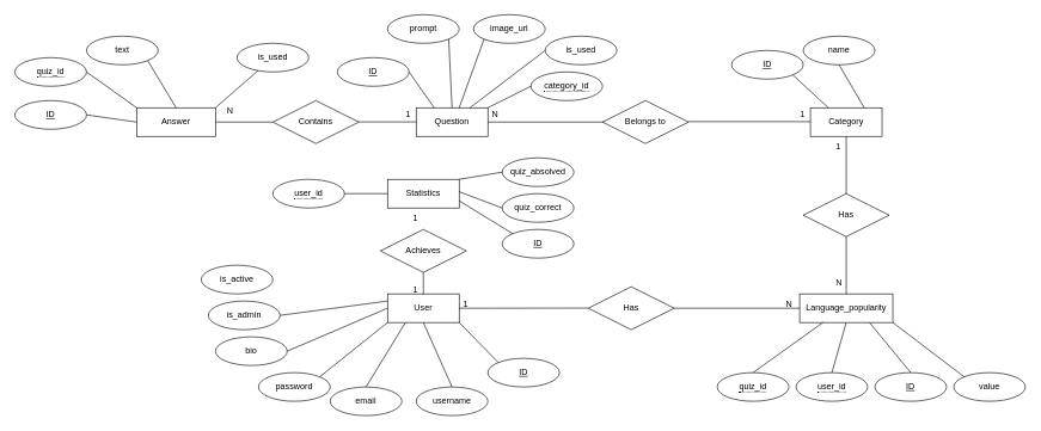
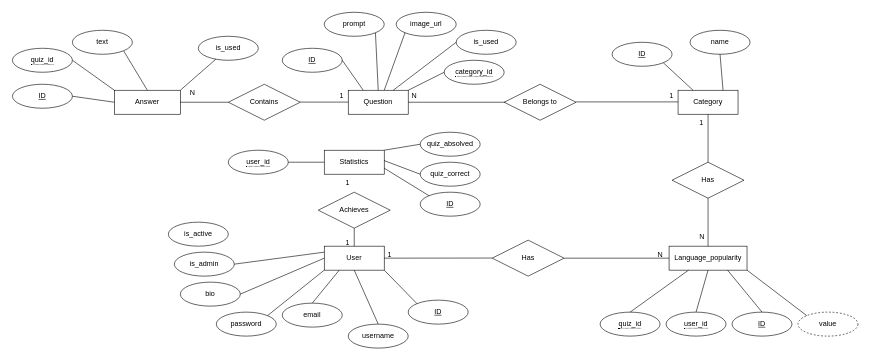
  <mxCell id="0" />
  <mxCell id="1" parent="0" />
  <mxCell id="2" value="Answer" style="rounded=0;whiteSpace=wrap;html=1;" vertex="1" parent="1"><mxGeometry x="190" y="150" width="110" height="40" as="geometry" /></mxCell>
  <mxCell id="3" value="" style="endArrow=none;html=1;rounded=0;exitX=1;exitY=0;exitDx=0;exitDy=0;" edge="1" parent="1" source="2" target="4"><mxGeometry width="50" height="50" relative="1" as="geometry"><mxPoint x="330" y="230" as="sourcePoint" /><mxPoint x="340" y="100" as="targetPoint" /></mxGeometry></mxCell>
  <mxCell id="4" value="is_used" style="ellipse;whiteSpace=wrap;html=1;" vertex="1" parent="1"><mxGeometry x="330" y="60" width="100" height="40" as="geometry" /></mxCell>
  <mxCell id="5" value="" style="endArrow=none;html=1;rounded=0;exitX=0.5;exitY=0;exitDx=0;exitDy=0;entryX=1;entryY=1;entryDx=0;entryDy=0;" edge="1" parent="1" source="2" target="6"><mxGeometry width="50" height="50" relative="1" as="geometry"><mxPoint x="330" y="230" as="sourcePoint" /><mxPoint x="221.188" y="124.171" as="targetPoint" /></mxGeometry></mxCell>
  <mxCell id="6" value="text" style="ellipse;whiteSpace=wrap;html=1;" vertex="1" parent="1"><mxGeometry x="120" y="50" width="100" height="40" as="geometry" /></mxCell>
  <mxCell id="7" value="ID" style="ellipse;whiteSpace=wrap;html=1;align=center;fontStyle=4;" vertex="1" parent="1"><mxGeometry x="20" y="140" width="100" height="40" as="geometry" /></mxCell>
  <mxCell id="8" value="" style="endArrow=none;html=1;rounded=0;exitX=1;exitY=0.5;exitDx=0;exitDy=0;" edge="1" parent="1" source="7"><mxGeometry relative="1" as="geometry"><mxPoint x="280" y="210" as="sourcePoint" /><mxPoint x="190" y="170" as="targetPoint" /></mxGeometry></mxCell>
  <mxCell id="9" value="&lt;span style=&quot;border-bottom: 1px dotted&quot;&gt;quiz_id&lt;/span&gt;" style="ellipse;whiteSpace=wrap;html=1;align=center;" vertex="1" parent="1"><mxGeometry x="20" y="80" width="100" height="40" as="geometry" /></mxCell>
  <mxCell id="10" value="" style="endArrow=none;html=1;rounded=0;exitX=1;exitY=0.5;exitDx=0;exitDy=0;entryX=0;entryY=0;entryDx=0;entryDy=0;" edge="1" parent="1" source="9" target="2"><mxGeometry relative="1" as="geometry"><mxPoint x="280" y="210" as="sourcePoint" /><mxPoint x="440" y="210" as="targetPoint" /></mxGeometry></mxCell>
  <mxCell id="11" value="Contains" style="shape=rhombus;perimeter=rhombusPerimeter;whiteSpace=wrap;html=1;align=center;" vertex="1" parent="1"><mxGeometry x="380" y="140" width="120" height="60" as="geometry" /></mxCell>
  <mxCell id="12" value="" style="endArrow=none;html=1;rounded=0;exitX=1;exitY=0.5;exitDx=0;exitDy=0;entryX=0;entryY=0.5;entryDx=0;entryDy=0;" edge="1" parent="1" source="2" target="11"><mxGeometry relative="1" as="geometry"><mxPoint x="280" y="210" as="sourcePoint" /><mxPoint x="440" y="210" as="targetPoint" /></mxGeometry></mxCell>
  <mxCell id="13" value="Question" style="whiteSpace=wrap;html=1;align=center;" vertex="1" parent="1"><mxGeometry x="580" y="150" width="100" height="40" as="geometry" /></mxCell>
  <mxCell id="14" value="" style="endArrow=none;html=1;rounded=0;exitX=1;exitY=0.5;exitDx=0;exitDy=0;entryX=0;entryY=0.5;entryDx=0;entryDy=0;" edge="1" parent="1"><mxGeometry relative="1" as="geometry"><mxPoint x="500" y="169.76" as="sourcePoint" /><mxPoint x="580" y="169.76" as="targetPoint" /></mxGeometry></mxCell>
  <mxCell id="15" value="ID" style="ellipse;whiteSpace=wrap;html=1;align=center;fontStyle=4;" vertex="1" parent="1"><mxGeometry x="470" y="80" width="100" height="40" as="geometry" /></mxCell>
  <mxCell id="16" value="prompt" style="ellipse;whiteSpace=wrap;html=1;align=center;" vertex="1" parent="1"><mxGeometry x="540" y="20" width="100" height="40" as="geometry" /></mxCell>
  <mxCell id="17" value="image_url" style="ellipse;whiteSpace=wrap;html=1;align=center;" vertex="1" parent="1"><mxGeometry x="660" y="20" width="100" height="40" as="geometry" /></mxCell>
  <mxCell id="18" value="is_used" style="ellipse;whiteSpace=wrap;html=1;align=center;" vertex="1" parent="1"><mxGeometry x="760" y="50" width="100" height="40" as="geometry" /></mxCell>
  <mxCell id="19" value="&lt;span style=&quot;border-bottom: 1px dotted&quot;&gt;category_id&lt;/span&gt;" style="ellipse;whiteSpace=wrap;html=1;align=center;" vertex="1" parent="1"><mxGeometry x="740" y="100" width="100" height="40" as="geometry" /></mxCell>
  <mxCell id="20" value="" style="endArrow=none;html=1;rounded=0;exitX=1;exitY=0.5;exitDx=0;exitDy=0;entryX=0.25;entryY=0;entryDx=0;entryDy=0;" edge="1" parent="1" source="15" target="13"><mxGeometry relative="1" as="geometry"><mxPoint x="560" y="110" as="sourcePoint" /><mxPoint x="720" y="110" as="targetPoint" /></mxGeometry></mxCell>
  <mxCell id="21" value="" style="endArrow=none;html=1;rounded=0;exitX=1;exitY=1;exitDx=0;exitDy=0;entryX=0.5;entryY=0;entryDx=0;entryDy=0;" edge="1" parent="1" source="16" target="13"><mxGeometry relative="1" as="geometry"><mxPoint x="560" y="110" as="sourcePoint" /><mxPoint x="720" y="110" as="targetPoint" /></mxGeometry></mxCell>
  <mxCell id="22" value="" style="endArrow=none;html=1;rounded=0;exitX=0;exitY=1;exitDx=0;exitDy=0;" edge="1" parent="1" source="17"><mxGeometry relative="1" as="geometry"><mxPoint x="560" y="110" as="sourcePoint" /><mxPoint x="640" y="150" as="targetPoint" /></mxGeometry></mxCell>
  <mxCell id="23" value="" style="endArrow=none;html=1;rounded=0;exitX=0;exitY=0.5;exitDx=0;exitDy=0;entryX=0.75;entryY=0;entryDx=0;entryDy=0;" edge="1" parent="1" source="18" target="13"><mxGeometry relative="1" as="geometry"><mxPoint x="560" y="110" as="sourcePoint" /><mxPoint x="720" y="110" as="targetPoint" /></mxGeometry></mxCell>
  <mxCell id="24" value="" style="endArrow=none;html=1;rounded=0;exitX=0;exitY=0.5;exitDx=0;exitDy=0;entryX=1;entryY=0;entryDx=0;entryDy=0;" edge="1" parent="1" source="19" target="13"><mxGeometry relative="1" as="geometry"><mxPoint x="560" y="110" as="sourcePoint" /><mxPoint x="720" y="110" as="targetPoint" /></mxGeometry></mxCell>
  <mxCell id="25" value="1" style="text;strokeColor=none;fillColor=none;spacingLeft=4;spacingRight=4;overflow=hidden;rotatable=0;points=[[0,0.5],[1,0.5]];portConstraint=eastwest;fontSize=12;whiteSpace=wrap;html=1;" vertex="1" parent="1"><mxGeometry x="560" y="145" width="40" height="30" as="geometry" /></mxCell>
  <mxCell id="26" value="N" style="text;strokeColor=none;fillColor=none;spacingLeft=4;spacingRight=4;overflow=hidden;rotatable=0;points=[[0,0.5],[1,0.5]];portConstraint=eastwest;fontSize=12;whiteSpace=wrap;html=1;" vertex="1" parent="1"><mxGeometry x="310" y="140" width="40" height="30" as="geometry" /></mxCell>
  <mxCell id="27" value="" style="endArrow=none;html=1;rounded=0;exitX=1;exitY=0.5;exitDx=0;exitDy=0;" edge="1" parent="1" source="13"><mxGeometry relative="1" as="geometry"><mxPoint x="800" y="110" as="sourcePoint" /><mxPoint x="850" y="170" as="targetPoint" /></mxGeometry></mxCell>
  <mxCell id="28" value="Belongs to" style="shape=rhombus;perimeter=rhombusPerimeter;whiteSpace=wrap;html=1;align=center;" vertex="1" parent="1"><mxGeometry x="840" y="140" width="120" height="60" as="geometry" /></mxCell>
  <mxCell id="29" value="Category" style="whiteSpace=wrap;html=1;align=center;" vertex="1" parent="1"><mxGeometry x="1130" y="150" width="100" height="40" as="geometry" /></mxCell>
  <mxCell id="30" value="1" style="text;strokeColor=none;fillColor=none;spacingLeft=4;spacingRight=4;overflow=hidden;rotatable=0;points=[[0,0.5],[1,0.5]];portConstraint=eastwest;fontSize=12;whiteSpace=wrap;html=1;" vertex="1" parent="1"><mxGeometry x="1110" y="145" width="40" height="30" as="geometry" /></mxCell>
  <mxCell id="31" value="N" style="text;strokeColor=none;fillColor=none;spacingLeft=4;spacingRight=4;overflow=hidden;rotatable=0;points=[[0,0.5],[1,0.5]];portConstraint=eastwest;fontSize=12;whiteSpace=wrap;html=1;" vertex="1" parent="1"><mxGeometry x="680" y="145" width="40" height="30" as="geometry" /></mxCell>
  <mxCell id="32" value="" style="endArrow=none;html=1;rounded=0;exitX=1;exitY=0.5;exitDx=0;exitDy=0;" edge="1" parent="1"><mxGeometry relative="1" as="geometry"><mxPoint x="960" y="169.43" as="sourcePoint" /><mxPoint x="1130" y="169.43" as="targetPoint" /></mxGeometry></mxCell>
  <mxCell id="33" value="ID" style="ellipse;whiteSpace=wrap;html=1;align=center;fontStyle=4;" vertex="1" parent="1"><mxGeometry x="1020" y="70" width="100" height="40" as="geometry" /></mxCell>
- <mxCell id="34" value="name" style="ellipse;whiteSpace=wrap;html=1;align=center;" vertex="1" parent="1"><mxGeometry x="1120" y="50" width="100" height="40" as="geometry" /></mxCell>
+ <mxCell id="34" value="name" style="ellipse;whiteSpace=wrap;html=1;align=center;" vertex="1" parent="1"><mxGeometry x="1150" y="50" width="100" height="40" as="geometry" /></mxCell>
  <mxCell id="35" value="" style="endArrow=none;html=1;rounded=0;exitX=0.75;exitY=0;exitDx=0;exitDy=0;entryX=0.5;entryY=1;entryDx=0;entryDy=0;" edge="1" parent="1" source="29" target="34"><mxGeometry relative="1" as="geometry"><mxPoint x="1040" y="130" as="sourcePoint" /><mxPoint x="1200" y="130" as="targetPoint" /></mxGeometry></mxCell>
  <mxCell id="36" value="" style="endArrow=none;html=1;rounded=0;exitX=1;exitY=1;exitDx=0;exitDy=0;entryX=0.25;entryY=0;entryDx=0;entryDy=0;" edge="1" parent="1" source="33" target="29"><mxGeometry relative="1" as="geometry"><mxPoint x="1040" y="130" as="sourcePoint" /><mxPoint x="1200" y="130" as="targetPoint" /></mxGeometry></mxCell>
  <mxCell id="37" value="Language_popularity" style="whiteSpace=wrap;html=1;align=center;" vertex="1" parent="1"><mxGeometry x="1115" y="410" width="130" height="40" as="geometry" /></mxCell>
  <mxCell id="38" value="ID" style="ellipse;whiteSpace=wrap;html=1;align=center;fontStyle=4;" vertex="1" parent="1"><mxGeometry x="1220" y="520" width="100" height="40" as="geometry" /></mxCell>
  <mxCell id="39" value="" style="endArrow=none;html=1;rounded=0;exitX=0.75;exitY=1;exitDx=0;exitDy=0;entryX=0.5;entryY=0;entryDx=0;entryDy=0;" edge="1" parent="1" source="37" target="38"><mxGeometry relative="1" as="geometry"><mxPoint x="1060" y="510" as="sourcePoint" /><mxPoint x="1220" y="510" as="targetPoint" /></mxGeometry></mxCell>
  <mxCell id="40" value="&lt;span style=&quot;border-bottom: 1px dotted&quot;&gt;user_id&lt;/span&gt;" style="ellipse;whiteSpace=wrap;html=1;align=center;" vertex="1" parent="1"><mxGeometry x="1110" y="520" width="100" height="40" as="geometry" /></mxCell>
  <mxCell id="41" value="&lt;span style=&quot;border-bottom: 1px dotted&quot;&gt;quiz_id&lt;/span&gt;" style="ellipse;whiteSpace=wrap;html=1;align=center;" vertex="1" parent="1"><mxGeometry x="1000" y="520" width="100" height="40" as="geometry" /></mxCell>
- <mxCell id="42" value="value" style="ellipse;whiteSpace=wrap;html=1;align=center;" vertex="1" parent="1"><mxGeometry x="1330" y="520" width="100" height="40" as="geometry" /></mxCell>
+ <mxCell id="42" value="value" style="ellipse;whiteSpace=wrap;html=1;align=center;dashed=1;" vertex="1" parent="1"><mxGeometry x="1330" y="520" width="100" height="40" as="geometry" /></mxCell>
  <mxCell id="43" value="" style="endArrow=none;html=1;rounded=0;exitX=0.5;exitY=1;exitDx=0;exitDy=0;entryX=0.5;entryY=0;entryDx=0;entryDy=0;" edge="1" parent="1" source="37" target="40"><mxGeometry relative="1" as="geometry"><mxPoint x="1080" y="480" as="sourcePoint" /><mxPoint x="1240" y="480" as="targetPoint" /></mxGeometry></mxCell>
  <mxCell id="44" value="" style="endArrow=none;html=1;rounded=0;exitX=0.25;exitY=1;exitDx=0;exitDy=0;entryX=0.5;entryY=0;entryDx=0;entryDy=0;" edge="1" parent="1" source="37" target="41"><mxGeometry relative="1" as="geometry"><mxPoint x="1080" y="480" as="sourcePoint" /><mxPoint x="1240" y="480" as="targetPoint" /></mxGeometry></mxCell>
  <mxCell id="45" value="" style="endArrow=none;html=1;rounded=0;exitX=1;exitY=1;exitDx=0;exitDy=0;entryX=0;entryY=0;entryDx=0;entryDy=0;" edge="1" parent="1" source="37" target="42"><mxGeometry relative="1" as="geometry"><mxPoint x="1120" y="480" as="sourcePoint" /><mxPoint x="1280" y="480" as="targetPoint" /></mxGeometry></mxCell>
  <mxCell id="46" value="Has" style="shape=rhombus;perimeter=rhombusPerimeter;whiteSpace=wrap;html=1;align=center;" vertex="1" parent="1"><mxGeometry x="1120" y="270" width="120" height="60" as="geometry" /></mxCell>
  <mxCell id="47" value="" style="endArrow=none;html=1;rounded=0;exitX=0.5;exitY=1;exitDx=0;exitDy=0;entryX=0.5;entryY=0;entryDx=0;entryDy=0;" edge="1" parent="1" source="29" target="46"><mxGeometry relative="1" as="geometry"><mxPoint x="1110" y="330" as="sourcePoint" /><mxPoint x="1270" y="330" as="targetPoint" /></mxGeometry></mxCell>
  <mxCell id="48" value="" style="endArrow=none;html=1;rounded=0;entryX=0.5;entryY=0;entryDx=0;entryDy=0;" edge="1" parent="1" target="37"><mxGeometry relative="1" as="geometry"><mxPoint x="1180" y="330" as="sourcePoint" /><mxPoint x="1270" y="330" as="targetPoint" /></mxGeometry></mxCell>
  <mxCell id="49" value="1" style="text;strokeColor=none;fillColor=none;spacingLeft=4;spacingRight=4;overflow=hidden;rotatable=0;points=[[0,0.5],[1,0.5]];portConstraint=eastwest;fontSize=12;whiteSpace=wrap;html=1;" vertex="1" parent="1"><mxGeometry x="1160" y="190" width="40" height="30" as="geometry" /></mxCell>
  <mxCell id="50" value="N" style="text;strokeColor=none;fillColor=none;spacingLeft=4;spacingRight=4;overflow=hidden;rotatable=0;points=[[0,0.5],[1,0.5]];portConstraint=eastwest;fontSize=12;whiteSpace=wrap;html=1;" vertex="1" parent="1"><mxGeometry x="1160" y="380" width="40" height="30" as="geometry" /></mxCell>
  <mxCell id="51" value="User" style="whiteSpace=wrap;html=1;align=center;" vertex="1" parent="1"><mxGeometry x="540" y="410" width="100" height="40" as="geometry" /></mxCell>
  <mxCell id="52" value="Has" style="shape=rhombus;perimeter=rhombusPerimeter;whiteSpace=wrap;html=1;align=center;" vertex="1" parent="1"><mxGeometry x="820" y="400" width="120" height="60" as="geometry" /></mxCell>
  <mxCell id="53" value="" style="endArrow=none;html=1;rounded=0;exitX=1;exitY=0.5;exitDx=0;exitDy=0;entryX=0;entryY=0.5;entryDx=0;entryDy=0;" edge="1" parent="1" source="52" target="37"><mxGeometry relative="1" as="geometry"><mxPoint x="820" y="410" as="sourcePoint" /><mxPoint x="980" y="410" as="targetPoint" /></mxGeometry></mxCell>
  <mxCell id="54" value="" style="endArrow=none;html=1;rounded=0;exitX=1;exitY=0.5;exitDx=0;exitDy=0;entryX=0;entryY=0.5;entryDx=0;entryDy=0;" edge="1" parent="1" source="51"><mxGeometry relative="1" as="geometry"><mxPoint x="645" y="429.8" as="sourcePoint" /><mxPoint x="820" y="429.8" as="targetPoint" /></mxGeometry></mxCell>
  <mxCell id="55" value="N" style="text;strokeColor=none;fillColor=none;spacingLeft=4;spacingRight=4;overflow=hidden;rotatable=0;points=[[0,0.5],[1,0.5]];portConstraint=eastwest;fontSize=12;whiteSpace=wrap;html=1;" vertex="1" parent="1"><mxGeometry x="1090" y="410" width="40" height="30" as="geometry" /></mxCell>
  <mxCell id="56" value="1" style="text;strokeColor=none;fillColor=none;spacingLeft=4;spacingRight=4;overflow=hidden;rotatable=0;points=[[0,0.5],[1,0.5]];portConstraint=eastwest;fontSize=12;whiteSpace=wrap;html=1;" vertex="1" parent="1"><mxGeometry x="640" y="410" width="40" height="30" as="geometry" /></mxCell>
  <mxCell id="57" value="ID" style="ellipse;whiteSpace=wrap;html=1;align=center;fontStyle=4;" vertex="1" parent="1"><mxGeometry x="680" y="500" width="100" height="40" as="geometry" /></mxCell>
  <mxCell id="58" value="username" style="ellipse;whiteSpace=wrap;html=1;align=center;" vertex="1" parent="1"><mxGeometry x="580" y="540" width="100" height="40" as="geometry" /></mxCell>
- <mxCell id="59" value="email" style="ellipse;whiteSpace=wrap;html=1;align=center;" vertex="1" parent="1"><mxGeometry x="460" y="540" width="100" height="40" as="geometry" /></mxCell>
+ <mxCell id="59" value="email" style="ellipse;whiteSpace=wrap;html=1;align=center;" vertex="1" parent="1"><mxGeometry x="470" y="505" width="100" height="40" as="geometry" /></mxCell>
  <mxCell id="60" value="password" style="ellipse;whiteSpace=wrap;html=1;align=center;" vertex="1" parent="1"><mxGeometry x="360" y="520" width="100" height="40" as="geometry" /></mxCell>
  <mxCell id="61" value="bio" style="ellipse;whiteSpace=wrap;html=1;align=center;" vertex="1" parent="1"><mxGeometry x="300" y="470" width="100" height="40" as="geometry" /></mxCell>
  <mxCell id="62" value="quiz_correct" style="ellipse;whiteSpace=wrap;html=1;align=center;" vertex="1" parent="1"><mxGeometry x="700" y="270" width="100" height="40" as="geometry" /></mxCell>
  <mxCell id="63" value="quiz_absolved" style="ellipse;whiteSpace=wrap;html=1;align=center;" vertex="1" parent="1"><mxGeometry x="700" y="220" width="100" height="40" as="geometry" /></mxCell>
  <mxCell id="64" value="Statistics" style="whiteSpace=wrap;html=1;align=center;" vertex="1" parent="1"><mxGeometry x="540" y="250" width="100" height="40" as="geometry" /></mxCell>
  <mxCell id="65" value="ID" style="ellipse;whiteSpace=wrap;html=1;align=center;fontStyle=4;" vertex="1" parent="1"><mxGeometry x="700" y="320" width="100" height="40" as="geometry" /></mxCell>
  <mxCell id="66" value="&lt;span style=&quot;border-bottom: 1px dotted&quot;&gt;user_id&lt;/span&gt;" style="ellipse;whiteSpace=wrap;html=1;align=center;" vertex="1" parent="1"><mxGeometry x="380" y="250" width="100" height="40" as="geometry" /></mxCell>
  <mxCell id="67" value="" style="endArrow=none;html=1;rounded=0;exitX=1;exitY=0.5;exitDx=0;exitDy=0;entryX=0;entryY=0.5;entryDx=0;entryDy=0;" edge="1" parent="1" source="66" target="64"><mxGeometry relative="1" as="geometry"><mxPoint x="490" y="340" as="sourcePoint" /><mxPoint x="650" y="340" as="targetPoint" /></mxGeometry></mxCell>
  <mxCell id="68" value="" style="endArrow=none;html=1;rounded=0;exitX=0;exitY=0.5;exitDx=0;exitDy=0;entryX=1;entryY=0;entryDx=0;entryDy=0;" edge="1" parent="1" source="63" target="64"><mxGeometry relative="1" as="geometry"><mxPoint x="490" y="340" as="sourcePoint" /><mxPoint x="650" y="340" as="targetPoint" /></mxGeometry></mxCell>
  <mxCell id="69" value="" style="endArrow=none;html=1;rounded=0;exitX=0.996;exitY=0.43;exitDx=0;exitDy=0;exitPerimeter=0;entryX=0;entryY=0.5;entryDx=0;entryDy=0;" edge="1" parent="1" source="64" target="62"><mxGeometry relative="1" as="geometry"><mxPoint x="490" y="340" as="sourcePoint" /><mxPoint x="650" y="340" as="targetPoint" /></mxGeometry></mxCell>
  <mxCell id="70" value="" style="endArrow=none;html=1;rounded=0;exitX=1;exitY=0.75;exitDx=0;exitDy=0;entryX=0;entryY=0;entryDx=0;entryDy=0;" edge="1" parent="1" source="64" target="65"><mxGeometry relative="1" as="geometry"><mxPoint x="490" y="340" as="sourcePoint" /><mxPoint x="650" y="340" as="targetPoint" /></mxGeometry></mxCell>
  <mxCell id="71" value="Achieves" style="shape=rhombus;perimeter=rhombusPerimeter;whiteSpace=wrap;html=1;align=center;" vertex="1" parent="1"><mxGeometry x="530" y="320" width="120" height="60" as="geometry" /></mxCell>
  <mxCell id="72" value="" style="endArrow=none;html=1;rounded=0;exitX=0.5;exitY=1;exitDx=0;exitDy=0;entryX=0.5;entryY=0;entryDx=0;entryDy=0;" edge="1" parent="1" source="71" target="51"><mxGeometry relative="1" as="geometry"><mxPoint x="530" y="310" as="sourcePoint" /><mxPoint x="690" y="310" as="targetPoint" /></mxGeometry></mxCell>
  <mxCell id="73" value="1" style="text;strokeColor=none;fillColor=none;spacingLeft=4;spacingRight=4;overflow=hidden;rotatable=0;points=[[0,0.5],[1,0.5]];portConstraint=eastwest;fontSize=12;whiteSpace=wrap;html=1;" vertex="1" parent="1"><mxGeometry x="570" y="290" width="40" height="30" as="geometry" /></mxCell>
  <mxCell id="74" value="1" style="text;strokeColor=none;fillColor=none;spacingLeft=4;spacingRight=4;overflow=hidden;rotatable=0;points=[[0,0.5],[1,0.5]];portConstraint=eastwest;fontSize=12;whiteSpace=wrap;html=1;" vertex="1" parent="1"><mxGeometry x="570" y="390" width="40" height="30" as="geometry" /></mxCell>
  <mxCell id="75" value="is_admin" style="ellipse;whiteSpace=wrap;html=1;align=center;" vertex="1" parent="1"><mxGeometry x="290" y="420" width="100" height="40" as="geometry" /></mxCell>
  <mxCell id="76" value="is_active" style="ellipse;whiteSpace=wrap;html=1;align=center;" vertex="1" parent="1"><mxGeometry x="280" y="370" width="100" height="40" as="geometry" /></mxCell>
  <mxCell id="77" value="" style="endArrow=none;html=1;rounded=0;exitX=1;exitY=0.5;exitDx=0;exitDy=0;entryX=0;entryY=0.25;entryDx=0;entryDy=0;" edge="1" parent="1" source="75" target="51"><mxGeometry relative="1" as="geometry"><mxPoint x="470" y="430" as="sourcePoint" /><mxPoint x="630" y="430" as="targetPoint" /></mxGeometry></mxCell>
  <mxCell id="78" value="" style="endArrow=none;html=1;rounded=0;exitX=1;exitY=0.5;exitDx=0;exitDy=0;entryX=0;entryY=0.5;entryDx=0;entryDy=0;" edge="1" parent="1" source="61" target="51"><mxGeometry relative="1" as="geometry"><mxPoint x="470" y="430" as="sourcePoint" /><mxPoint x="630" y="430" as="targetPoint" /></mxGeometry></mxCell>
  <mxCell id="79" value="" style="endArrow=none;html=1;rounded=0;exitX=1;exitY=0;exitDx=0;exitDy=0;entryX=0;entryY=1;entryDx=0;entryDy=0;" edge="1" parent="1" source="60" target="51"><mxGeometry relative="1" as="geometry"><mxPoint x="470" y="430" as="sourcePoint" /><mxPoint x="630" y="430" as="targetPoint" /></mxGeometry></mxCell>
  <mxCell id="80" value="" style="endArrow=none;html=1;rounded=0;exitX=0.5;exitY=0;exitDx=0;exitDy=0;entryX=0.25;entryY=1;entryDx=0;entryDy=0;" edge="1" parent="1" source="59" target="51"><mxGeometry relative="1" as="geometry"><mxPoint x="470" y="430" as="sourcePoint" /><mxPoint x="630" y="430" as="targetPoint" /></mxGeometry></mxCell>
  <mxCell id="81" value="" style="endArrow=none;html=1;rounded=0;exitX=0.5;exitY=0;exitDx=0;exitDy=0;entryX=0.5;entryY=1;entryDx=0;entryDy=0;" edge="1" parent="1" source="58" target="51"><mxGeometry relative="1" as="geometry"><mxPoint x="470" y="430" as="sourcePoint" /><mxPoint x="630" y="430" as="targetPoint" /></mxGeometry></mxCell>
  <mxCell id="82" value="" style="endArrow=none;html=1;rounded=0;exitX=0;exitY=0;exitDx=0;exitDy=0;entryX=1;entryY=1;entryDx=0;entryDy=0;" edge="1" parent="1" source="57" target="51"><mxGeometry relative="1" as="geometry"><mxPoint x="470" y="430" as="sourcePoint" /><mxPoint x="630" y="430" as="targetPoint" /></mxGeometry></mxCell>
